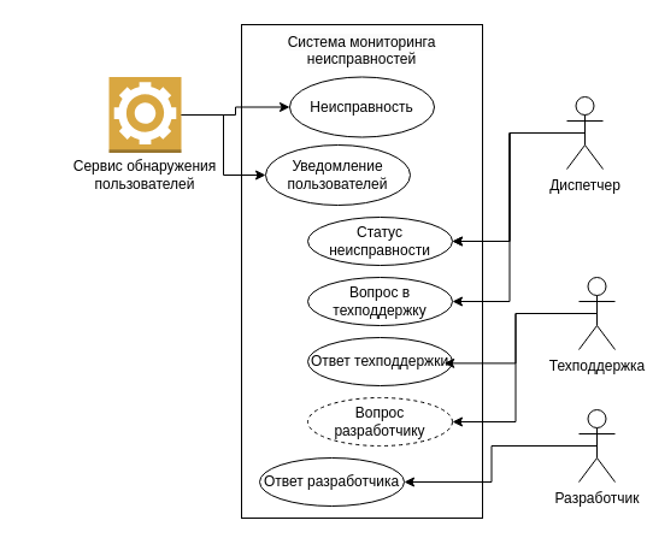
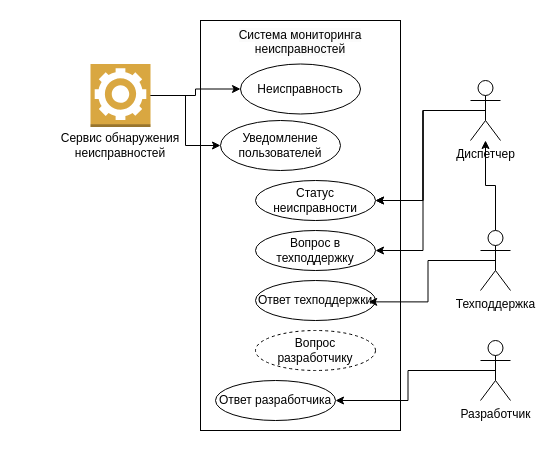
  <mxCell id="0" />
  <mxCell id="1" parent="0" />
  <mxCell id="2" value="Система мониторинга&#10;неисправностей" style="rounded=0;whiteSpace=wrap;verticalAlign=top;labelBackgroundColor=none;textOpacity=0;fontColor=default;fillColor=none;" vertex="1" parent="1"><mxGeometry x="200" width="200" height="410" as="geometry" y="20" /></mxCell>
  <mxCell id="3" style="edgeStyle=orthogonalEdgeStyle;rounded=0;orthogonalLoop=1;jettySize=auto;html=1;exitX=1;exitY=0.5;exitDx=0;exitDy=0;exitPerimeter=0;entryX=0;entryY=0.5;entryDx=0;entryDy=0;" edge="1" parent="1" source="4" target="13"><mxGeometry relative="1" as="geometry" /></mxCell>
  <mxCell id="4" value="" style="outlineConnect=0;dashed=0;verticalLabelPosition=bottom;verticalAlign=top;align=center;html=1;shape=mxgraph.aws3.worker;fillColor=#D9A741;gradientColor=none;" vertex="1" parent="1"><mxGeometry x="90" y="63.5" width="60" height="63" as="geometry" /></mxCell>
  <mxCell id="5" style="edgeStyle=orthogonalEdgeStyle;rounded=0;orthogonalLoop=1;jettySize=auto;html=1;exitX=0.5;exitY=0.5;exitDx=0;exitDy=0;exitPerimeter=0;entryX=1;entryY=0.5;entryDx=0;entryDy=0;" edge="1" parent="1" source="7" target="17"><mxGeometry relative="1" as="geometry" /></mxCell>
  <mxCell id="6" style="edgeStyle=orthogonalEdgeStyle;rounded=0;orthogonalLoop=1;jettySize=auto;html=1;exitX=0.5;exitY=0.5;exitDx=0;exitDy=0;exitPerimeter=0;entryX=1;entryY=0.5;entryDx=0;entryDy=0;" edge="1" parent="1" source="7" target="14"><mxGeometry relative="1" as="geometry" /></mxCell>
  <mxCell id="7" value="Диспетчер" style="shape=umlActor;verticalLabelPosition=bottom;verticalAlign=top;html=1;outlineConnect=0;" vertex="1" parent="1"><mxGeometry x="470" y="80" width="30" height="60" as="geometry" /></mxCell>
- <mxCell id="8" style="edgeStyle=orthogonalEdgeStyle;rounded=0;orthogonalLoop=1;jettySize=auto;html=1;entryX=1;entryY=0.5;entryDx=0;entryDy=0;" edge="1" parent="1" source="9" target="18"><mxGeometry relative="1" as="geometry" /></mxCell>
+ <mxCell id="8" style="edgeStyle=orthogonalEdgeStyle;rounded=0;orthogonalLoop=1;jettySize=auto;html=1;" edge="1" parent="1" source="9" target="7"><mxGeometry relative="1" as="geometry" /></mxCell>
  <mxCell id="9" value="Техподдержка" style="shape=umlActor;verticalLabelPosition=bottom;verticalAlign=top;html=1;outlineConnect=0;" vertex="1" parent="1"><mxGeometry x="480" y="230" width="30" height="60" as="geometry" /></mxCell>
  <mxCell id="10" style="edgeStyle=orthogonalEdgeStyle;rounded=0;orthogonalLoop=1;jettySize=auto;html=1;exitX=0.5;exitY=0.5;exitDx=0;exitDy=0;exitPerimeter=0;entryX=1;entryY=0.5;entryDx=0;entryDy=0;" edge="1" parent="1" source="11" target="20"><mxGeometry relative="1" as="geometry" /></mxCell>
  <mxCell id="11" value="Разработчик" style="shape=umlActor;verticalLabelPosition=bottom;verticalAlign=top;html=1;outlineConnect=0;" vertex="1" parent="1"><mxGeometry x="480" y="340" width="30" height="60" as="geometry" /></mxCell>
  <mxCell id="12" value="Неисправность" style="ellipse;whiteSpace=wrap;html=1;" vertex="1" parent="1"><mxGeometry x="240" y="63.5" width="120" height="50" as="geometry" /></mxCell>
  <mxCell id="13" value="Уведомление пользователей" style="ellipse;whiteSpace=wrap;html=1;" vertex="1" parent="1"><mxGeometry x="220" y="120" width="120" height="50" as="geometry" /></mxCell>
  <mxCell id="14" value="Вопрос в техподдержку" style="ellipse;whiteSpace=wrap;html=1;" vertex="1" parent="1"><mxGeometry x="255" y="230" width="120" height="40" as="geometry" /></mxCell>
  <mxCell id="15" style="edgeStyle=orthogonalEdgeStyle;rounded=0;orthogonalLoop=1;jettySize=auto;html=1;entryX=0;entryY=0.5;entryDx=0;entryDy=0;" edge="1" parent="1" source="4" target="12"><mxGeometry relative="1" as="geometry"><mxPoint x="220" y="104" as="targetPoint" /></mxGeometry></mxCell>
  <mxCell id="16" value="" style="edgeStyle=orthogonalEdgeStyle;rounded=0;orthogonalLoop=1;jettySize=auto;html=1;exitX=0.5;exitY=0.5;exitDx=0;exitDy=0;exitPerimeter=0;entryX=1;entryY=0.5;entryDx=0;entryDy=0;" edge="1" parent="1" source="7" target="17"><mxGeometry relative="1" as="geometry"><mxPoint x="485" y="110" as="sourcePoint" /><mxPoint x="340" y="280" as="targetPoint" /></mxGeometry></mxCell>
  <mxCell id="17" value="Статус неисправности" style="ellipse;whiteSpace=wrap;html=1;" vertex="1" parent="1"><mxGeometry x="255" y="180" width="120" height="40" as="geometry" /></mxCell>
  <mxCell id="18" value="Вопрос разработчику" style="ellipse;whiteSpace=wrap;html=1;dashed=1;" vertex="1" parent="1"><mxGeometry x="255" y="330" width="120" height="40" as="geometry" /></mxCell>
  <mxCell id="19" value="Ответ техподдержки" style="ellipse;whiteSpace=wrap;html=1;" vertex="1" parent="1"><mxGeometry x="255" y="280" width="120" height="40" as="geometry" /></mxCell>
  <mxCell id="20" value="Ответ разработчика" style="ellipse;whiteSpace=wrap;html=1;" vertex="1" parent="1"><mxGeometry x="215" y="380" width="120" height="40" as="geometry" /></mxCell>
  <mxCell id="21" style="edgeStyle=orthogonalEdgeStyle;rounded=0;orthogonalLoop=1;jettySize=auto;html=1;exitX=0.5;exitY=0.5;exitDx=0;exitDy=0;exitPerimeter=0;entryX=0.943;entryY=0.534;entryDx=0;entryDy=0;entryPerimeter=0;" edge="1" parent="1" source="9" target="19"><mxGeometry relative="1" as="geometry" /></mxCell>
  <mxCell id="22" value="&#10;&lt;span style=&quot;color: rgb(0, 0, 0); font-family: Helvetica; font-size: 12px; font-style: normal; font-variant-ligatures: normal; font-variant-caps: normal; font-weight: 400; letter-spacing: normal; orphans: 2; text-align: center; text-indent: 0px; text-transform: none; widows: 2; word-spacing: 0px; -webkit-text-stroke-width: 0px; white-space: normal; background-color: rgb(251, 251, 251); text-decoration-thickness: initial; text-decoration-style: initial; text-decoration-color: initial; display: inline !important; float: none;&quot;&gt;Система мониторинга&lt;/span&gt;&lt;br style=&quot;forced-color-adjust: none; padding: 0px; margin: 0px; color: rgb(0, 0, 0); font-family: Helvetica; font-size: 12px; font-style: normal; font-variant-ligatures: normal; font-variant-caps: normal; font-weight: 400; letter-spacing: normal; orphans: 2; text-align: center; text-indent: 0px; text-transform: none; widows: 2; word-spacing: 0px; -webkit-text-stroke-width: 0px; white-space: normal; background-color: rgb(251, 251, 251); text-decoration-thickness: initial; text-decoration-style: initial; text-decoration-color: initial;&quot;&gt;&lt;span style=&quot;color: rgb(0, 0, 0); font-family: Helvetica; font-size: 12px; font-style: normal; font-variant-ligatures: normal; font-variant-caps: normal; font-weight: 400; letter-spacing: normal; orphans: 2; text-align: center; text-indent: 0px; text-transform: none; widows: 2; word-spacing: 0px; -webkit-text-stroke-width: 0px; white-space: normal; background-color: rgb(251, 251, 251); text-decoration-thickness: initial; text-decoration-style: initial; text-decoration-color: initial; display: inline !important; float: none;&quot;&gt;неисправностей&lt;/span&gt;&#10;&#10;" style="text;html=1;align=center;verticalAlign=middle;whiteSpace=wrap;rounded=0;" vertex="1" parent="1"><mxGeometry x="200" y="33.5" width="200" height="30" as="geometry" /></mxCell>
- <mxCell id="23" value="&lt;br&gt;Сервис обнаружения пользователей&lt;div&gt;&lt;br&gt;&lt;/div&gt;" style="text;html=1;align=center;verticalAlign=middle;whiteSpace=wrap;rounded=0;" vertex="1" parent="1"><mxGeometry x="20" y="130" width="200" height="30" as="geometry" /></mxCell>
+ <mxCell id="23" value="&lt;br&gt;Сервис обнаружения неисправностей&lt;div&gt;&lt;br&gt;&lt;/div&gt;" style="text;html=1;align=center;verticalAlign=middle;whiteSpace=wrap;rounded=0;" vertex="1" parent="1"><mxGeometry x="20" y="130" width="200" height="30" as="geometry" /></mxCell>
